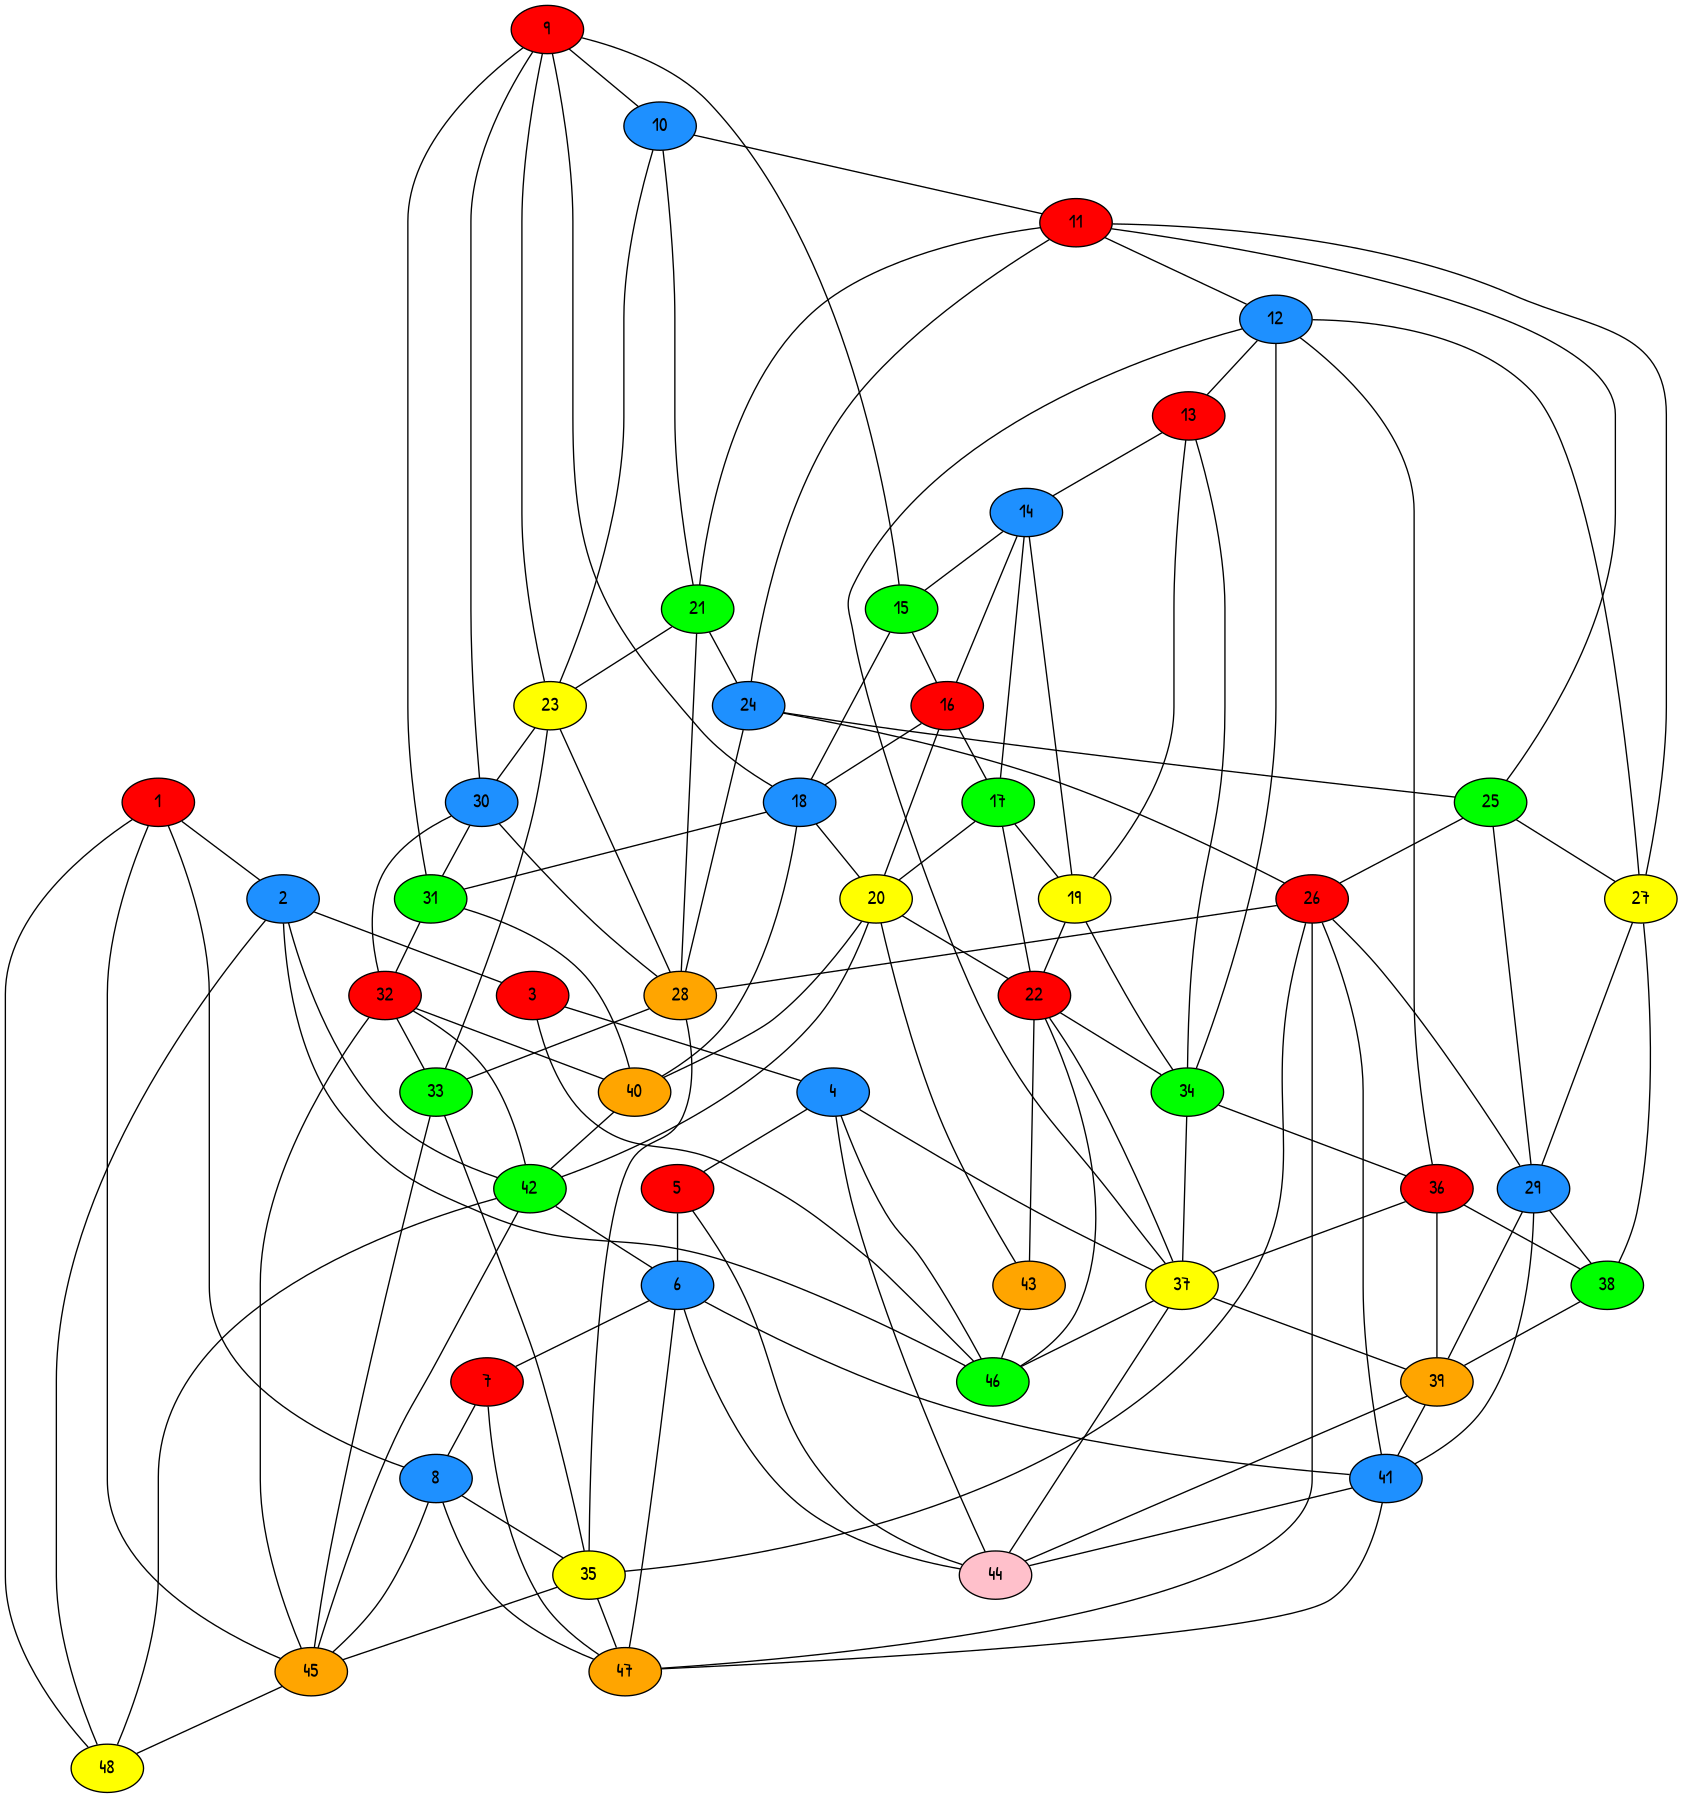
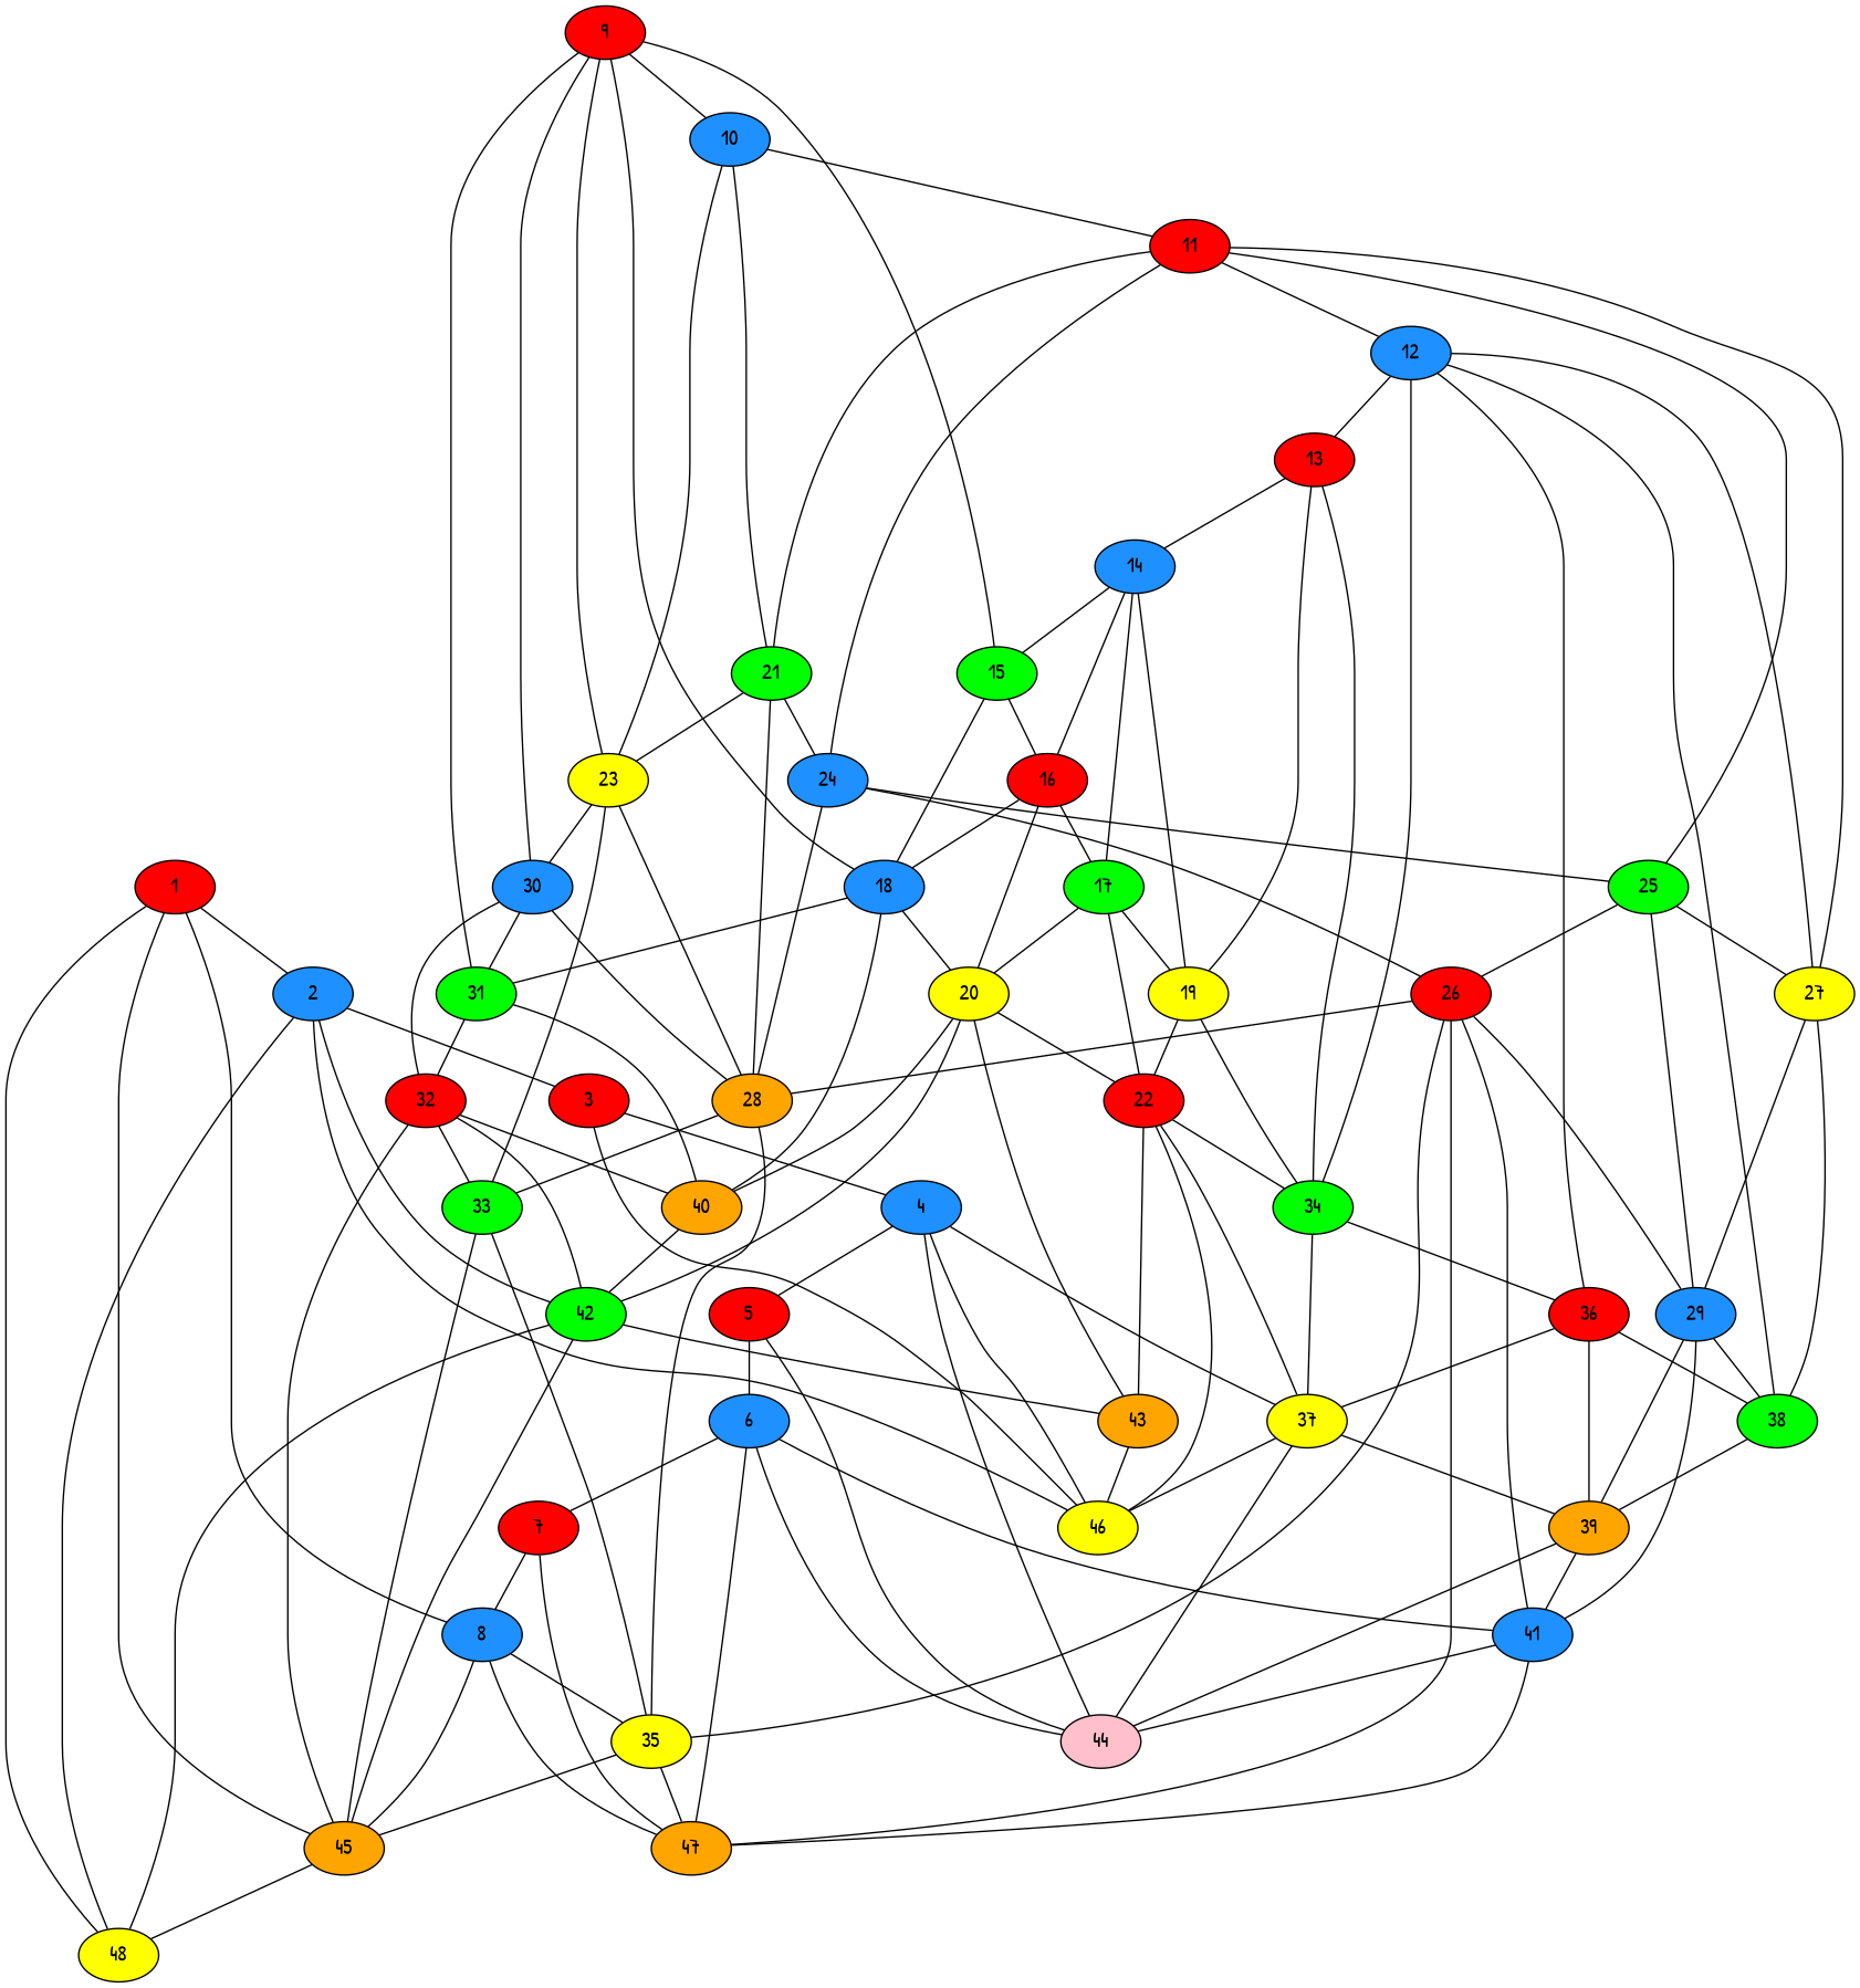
  graph {
    fontname="Patrick Hand"
    node [fillcolor=dodgerblue1 fontname="Patrick Hand" style=filled]
    edge [fontname="Patrick Hand"]
    2
    1 [fillcolor=red]
    8
    45 [fillcolor=orange]
    48 [fillcolor=yellow]
    3 [fillcolor=red]
    42 [fillcolor=green]
-   46 [fillcolor=green]
+   46 [fillcolor=yellow]
    47 [fillcolor=orange]
    35 [fillcolor=yellow]
    4
    43 [fillcolor=orange]
    5 [fillcolor=red]
    37 [fillcolor=yellow]
    44 [fillcolor=pink]
    6
    39 [fillcolor=orange]
    7 [fillcolor=red]
    41
    10
    9 [fillcolor=red]
    15 [fillcolor=green]
    18
    23 [fillcolor=yellow]
    30
    31 [fillcolor=green]
    11 [fillcolor=red]
    21 [fillcolor=green]
    16 [fillcolor=red]
    20 [fillcolor=yellow]
    40 [fillcolor=orange]
    28 [fillcolor=orange]
    33 [fillcolor=green]
    32 [fillcolor=red]
    12
    24
    25 [fillcolor=green]
    27 [fillcolor=yellow]
    13 [fillcolor=red]
    34 [fillcolor=green]
    36 [fillcolor=red]
    38 [fillcolor=green]
    26 [fillcolor=red]
    29
    14
    19 [fillcolor=yellow]
    17 [fillcolor=green]
    22 [fillcolor=red]
    2 -- 48
    2 -- 3
    2 -- 42
    2 -- 46
    1 -- 2
    1 -- 8
    1 -- 45
    1 -- 48
    8 -- 45
    8 -- 47
    8 -- 35
    45 -- 48
    3 -- 46
    3 -- 4
    42 -- 45
    42 -- 48
-   42 -- 6
+   42 -- 43
    35 -- 45
    35 -- 47
    4 -- 46
    4 -- 5
    4 -- 37
    4 -- 44
    43 -- 46
    5 -- 44
    5 -- 6
    37 -- 46
    37 -- 44
    37 -- 39
    6 -- 47
    6 -- 44
    6 -- 7
    6 -- 41
    39 -- 44
    39 -- 41
    7 -- 8
    7 -- 47
    41 -- 47
    41 -- 44
    10 -- 23
    10 -- 11
    10 -- 21
    9 -- 10
    9 -- 15
    9 -- 18
    9 -- 23
    9 -- 30
    9 -- 31
    15 -- 18
    15 -- 16
    18 -- 31
    18 -- 20
    18 -- 40
    23 -- 30
    23 -- 28
    23 -- 33
    30 -- 31
    30 -- 28
    30 -- 32
    31 -- 40
    31 -- 32
    11 -- 21
    11 -- 12
    11 -- 24
    11 -- 25
    11 -- 27
    21 -- 23
    21 -- 28
    21 -- 24
    16 -- 18
    16 -- 20
    16 -- 17
    20 -- 42
    20 -- 43
    20 -- 40
    20 -- 22
    40 -- 42
    28 -- 35
    28 -- 33
    33 -- 45
    33 -- 35
    32 -- 45
    32 -- 42
    32 -- 40
    32 -- 33
    12 -- 27
    12 -- 13
    12 -- 34
    12 -- 36
-   12 -- 37
+   12 -- 38
    24 -- 28
    24 -- 25
    24 -- 26
    25 -- 27
    25 -- 26
    25 -- 29
    27 -- 38
    27 -- 29
    13 -- 34
    13 -- 14
    13 -- 19
    34 -- 37
    34 -- 36
    36 -- 37
    36 -- 39
    36 -- 38
    38 -- 39
    26 -- 47
    26 -- 35
    26 -- 41
    26 -- 28
    26 -- 29
    29 -- 39
    29 -- 41
    29 -- 38
    14 -- 15
    14 -- 16
    14 -- 19
    14 -- 17
    19 -- 34
    19 -- 22
    17 -- 20
    17 -- 19
    17 -- 22
    22 -- 46
    22 -- 43
    22 -- 37
    22 -- 34
  }
